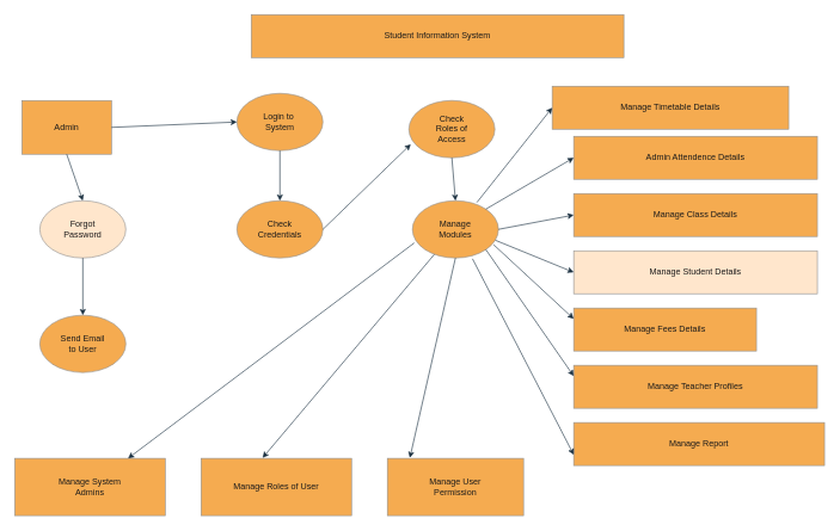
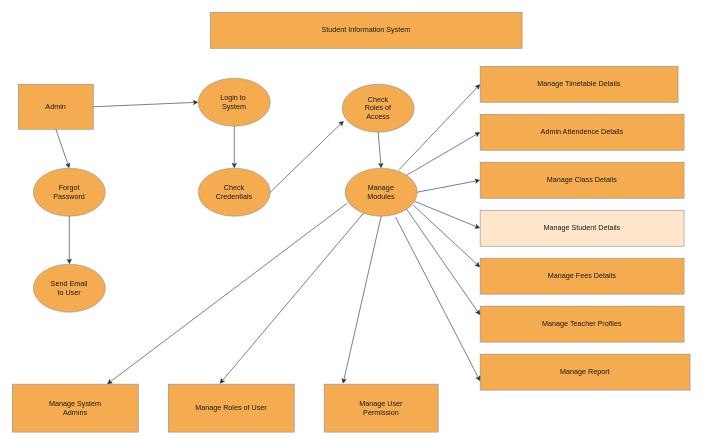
  <mxCell id="0" />
  <mxCell id="1" parent="0" />
  <mxCell id="2" value="Student Information System" style="rounded=0;whiteSpace=wrap;html=1;labelBackgroundColor=none;fillColor=#F5AB50;strokeColor=#909090;fontColor=#1A1A1A;" vertex="1" parent="1"><mxGeometry x="350" y="20" width="520" height="60" as="geometry" /></mxCell>
  <mxCell id="3" value="Admin" style="rounded=0;whiteSpace=wrap;html=1;labelBackgroundColor=none;fillColor=#F5AB50;strokeColor=#909090;fontColor=#1A1A1A;" vertex="1" parent="1"><mxGeometry x="30" y="140" width="125" height="75" as="geometry" /></mxCell>
  <mxCell id="4" value="Login to&amp;nbsp;&lt;div&gt;System&lt;/div&gt;" style="ellipse;whiteSpace=wrap;html=1;labelBackgroundColor=none;fillColor=#F5AB50;strokeColor=#909090;fontColor=#1A1A1A;" vertex="1" parent="1"><mxGeometry x="330" y="130" width="120" height="80" as="geometry" /></mxCell>
  <mxCell id="5" value="Check&lt;div&gt;Roles of&lt;/div&gt;&lt;div&gt;Access&lt;/div&gt;" style="ellipse;whiteSpace=wrap;html=1;labelBackgroundColor=none;fillColor=#F5AB50;strokeColor=#909090;fontColor=#1A1A1A;" vertex="1" parent="1"><mxGeometry x="570" y="140" width="120" height="80" as="geometry" /></mxCell>
- <mxCell id="6" value="Forgot&lt;div&gt;Password&lt;/div&gt;" style="ellipse;whiteSpace=wrap;html=1;labelBackgroundColor=none;fillColor=#ffe6cc;strokeColor=#909090;fontColor=#1A1A1A;" vertex="1" parent="1"><mxGeometry x="55" y="280" width="120" height="80" as="geometry" /></mxCell>
+ <mxCell id="6" value="Forgot&lt;div&gt;Password&lt;/div&gt;" style="ellipse;whiteSpace=wrap;html=1;labelBackgroundColor=none;fillColor=#F5AB50;strokeColor=#909090;fontColor=#1A1A1A;" vertex="1" parent="1"><mxGeometry x="55" y="280" width="120" height="80" as="geometry" /></mxCell>
  <mxCell id="7" value="Send Email&lt;div&gt;to User&lt;/div&gt;" style="ellipse;whiteSpace=wrap;html=1;labelBackgroundColor=none;fillColor=#F5AB50;strokeColor=#909090;fontColor=#1A1A1A;" vertex="1" parent="1"><mxGeometry x="55" y="440" width="120" height="80" as="geometry" /></mxCell>
  <mxCell id="8" value="Check&lt;div&gt;Credentials&lt;/div&gt;" style="ellipse;whiteSpace=wrap;html=1;labelBackgroundColor=none;fillColor=#F5AB50;strokeColor=#909090;fontColor=#1A1A1A;" vertex="1" parent="1"><mxGeometry x="330" y="280" width="120" height="80" as="geometry" /></mxCell>
  <mxCell id="9" value="Manage&lt;div&gt;Modules&lt;/div&gt;" style="ellipse;whiteSpace=wrap;html=1;labelBackgroundColor=none;fillColor=#F5AB50;strokeColor=#909090;fontColor=#1A1A1A;" vertex="1" parent="1"><mxGeometry x="575" y="280" width="120" height="80" as="geometry" /></mxCell>
  <mxCell id="10" value="Manage System&lt;div&gt;Admins&lt;/div&gt;" style="rounded=0;whiteSpace=wrap;html=1;labelBackgroundColor=none;fillColor=#F5AB50;strokeColor=#909090;fontColor=#1A1A1A;" vertex="1" parent="1"><mxGeometry x="20" y="640" width="210" height="80" as="geometry" /></mxCell>
  <mxCell id="11" value="Manage Roles of User" style="rounded=0;whiteSpace=wrap;html=1;labelBackgroundColor=none;fillColor=#F5AB50;strokeColor=#909090;fontColor=#1A1A1A;" vertex="1" parent="1"><mxGeometry x="280" y="640" width="210" height="80" as="geometry" /></mxCell>
  <mxCell id="12" value="Manage User&lt;div&gt;Permission&lt;/div&gt;" style="rounded=0;whiteSpace=wrap;html=1;labelBackgroundColor=none;fillColor=#F5AB50;strokeColor=#909090;fontColor=#1A1A1A;" vertex="1" parent="1"><mxGeometry x="540" y="640" width="190" height="80" as="geometry" /></mxCell>
  <mxCell id="13" value="Admin Attendence Details" style="rounded=0;whiteSpace=wrap;html=1;labelBackgroundColor=none;fillColor=#F5AB50;strokeColor=#909090;fontColor=#1A1A1A;" vertex="1" parent="1"><mxGeometry x="800" y="190" width="340" height="60" as="geometry" /></mxCell>
  <mxCell id="14" value="Manage Class Details" style="rounded=0;whiteSpace=wrap;html=1;labelBackgroundColor=none;fillColor=#F5AB50;strokeColor=#909090;fontColor=#1A1A1A;" vertex="1" parent="1"><mxGeometry x="800" y="270" width="340" height="60" as="geometry" /></mxCell>
  <mxCell id="15" value="Manage Student Details" style="rounded=0;whiteSpace=wrap;html=1;labelBackgroundColor=none;fillColor=#ffe6cc;strokeColor=#909090;fontColor=#1A1A1A;" vertex="1" parent="1"><mxGeometry x="800" y="350" width="340" height="60" as="geometry" /></mxCell>
- <mxCell id="16" value="Manage Fees Details" style="rounded=0;whiteSpace=wrap;html=1;labelBackgroundColor=none;fillColor=#F5AB50;strokeColor=#909090;fontColor=#1A1A1A;" vertex="1" parent="1"><mxGeometry x="800" y="430" width="255" height="60" as="geometry" /></mxCell>
+ <mxCell id="16" value="Manage Fees Details" style="rounded=0;whiteSpace=wrap;html=1;labelBackgroundColor=none;fillColor=#F5AB50;strokeColor=#909090;fontColor=#1A1A1A;" vertex="1" parent="1"><mxGeometry x="800" y="430" width="340" height="60" as="geometry" /></mxCell>
  <mxCell id="17" value="Manage Teacher Profiles" style="rounded=0;whiteSpace=wrap;html=1;labelBackgroundColor=none;fillColor=#F5AB50;strokeColor=#909090;fontColor=#1A1A1A;" vertex="1" parent="1"><mxGeometry x="800" y="510" width="340" height="60" as="geometry" /></mxCell>
  <mxCell id="18" value="Manage Report" style="rounded=0;whiteSpace=wrap;html=1;labelBackgroundColor=none;fillColor=#F5AB50;strokeColor=#909090;fontColor=#1A1A1A;" vertex="1" parent="1"><mxGeometry x="800" y="590" width="350" height="60" as="geometry" /></mxCell>
- <mxCell id="19" value="Manage Timetable Details" style="rounded=0;whiteSpace=wrap;html=1;strokeColor=#909090;fontColor=#1A1A1A;fillColor=#F5AB50;" vertex="1" parent="1"><mxGeometry x="770" y="120" width="330" height="60" as="geometry" /></mxCell>
+ <mxCell id="19" value="Manage Timetable Details" style="rounded=0;whiteSpace=wrap;html=1;strokeColor=#909090;fontColor=#1A1A1A;fillColor=#F5AB50;" vertex="1" parent="1"><mxGeometry x="800" y="110" width="330" height="60" as="geometry" /></mxCell>
  <mxCell id="20" value="" style="endArrow=classic;html=1;rounded=0;strokeColor=#182E3E;fontColor=#1A1A1A;exitX=0.5;exitY=1;exitDx=0;exitDy=0;entryX=0.5;entryY=0;entryDx=0;entryDy=0;" edge="1" parent="1" source="3" target="6"><mxGeometry width="50" height="50" relative="1" as="geometry"><mxPoint x="600" y="410" as="sourcePoint" /><mxPoint x="650" y="360" as="targetPoint" /></mxGeometry></mxCell>
  <mxCell id="21" value="" style="endArrow=classic;html=1;rounded=0;strokeColor=#182E3E;fontColor=#1A1A1A;exitX=0.5;exitY=1;exitDx=0;exitDy=0;entryX=0.5;entryY=0;entryDx=0;entryDy=0;" edge="1" parent="1" source="6" target="7"><mxGeometry width="50" height="50" relative="1" as="geometry"><mxPoint x="600" y="410" as="sourcePoint" /><mxPoint x="110" y="430" as="targetPoint" /></mxGeometry></mxCell>
  <mxCell id="22" value="" style="endArrow=classic;html=1;rounded=0;strokeColor=#182E3E;fontColor=#1A1A1A;exitX=1;exitY=0.5;exitDx=0;exitDy=0;entryX=0;entryY=0.5;entryDx=0;entryDy=0;" edge="1" parent="1" source="3" target="4"><mxGeometry width="50" height="50" relative="1" as="geometry"><mxPoint x="600" y="410" as="sourcePoint" /><mxPoint x="320" y="170" as="targetPoint" /></mxGeometry></mxCell>
  <mxCell id="23" value="" style="endArrow=classic;html=1;rounded=0;strokeColor=#182E3E;fontColor=#1A1A1A;exitX=0.5;exitY=1;exitDx=0;exitDy=0;" edge="1" parent="1" source="4" target="8"><mxGeometry width="50" height="50" relative="1" as="geometry"><mxPoint x="600" y="410" as="sourcePoint" /><mxPoint x="650" y="360" as="targetPoint" /></mxGeometry></mxCell>
  <mxCell id="24" value="" style="endArrow=classic;html=1;rounded=0;strokeColor=#182E3E;fontColor=#1A1A1A;exitX=1;exitY=0.5;exitDx=0;exitDy=0;entryX=0.022;entryY=0.764;entryDx=0;entryDy=0;entryPerimeter=0;" edge="1" parent="1" source="8" target="5"><mxGeometry width="50" height="50" relative="1" as="geometry"><mxPoint x="600" y="410" as="sourcePoint" /><mxPoint x="650" y="360" as="targetPoint" /></mxGeometry></mxCell>
  <mxCell id="25" value="" style="endArrow=classic;html=1;rounded=0;strokeColor=#182E3E;fontColor=#1A1A1A;exitX=0.5;exitY=1;exitDx=0;exitDy=0;entryX=0.5;entryY=0;entryDx=0;entryDy=0;" edge="1" parent="1" source="5" target="9"><mxGeometry width="50" height="50" relative="1" as="geometry"><mxPoint x="600" y="410" as="sourcePoint" /><mxPoint x="650" y="360" as="targetPoint" /></mxGeometry></mxCell>
  <mxCell id="26" value="" style="endArrow=classic;html=1;rounded=0;strokeColor=#182E3E;fontColor=#1A1A1A;exitX=0.021;exitY=0.737;exitDx=0;exitDy=0;exitPerimeter=0;" edge="1" parent="1" source="9" target="10"><mxGeometry width="50" height="50" relative="1" as="geometry"><mxPoint x="600" y="410" as="sourcePoint" /><mxPoint x="650" y="360" as="targetPoint" /></mxGeometry></mxCell>
  <mxCell id="27" value="" style="endArrow=classic;html=1;rounded=0;strokeColor=#182E3E;fontColor=#1A1A1A;entryX=0.409;entryY=-0.009;entryDx=0;entryDy=0;entryPerimeter=0;" edge="1" parent="1" source="9" target="11"><mxGeometry width="50" height="50" relative="1" as="geometry"><mxPoint x="600" y="450" as="sourcePoint" /><mxPoint x="650" y="400" as="targetPoint" /></mxGeometry></mxCell>
  <mxCell id="28" value="" style="endArrow=classic;html=1;rounded=0;strokeColor=#182E3E;fontColor=#1A1A1A;exitX=0.5;exitY=1;exitDx=0;exitDy=0;entryX=0.165;entryY=-0.009;entryDx=0;entryDy=0;entryPerimeter=0;" edge="1" parent="1" source="9" target="12"><mxGeometry width="50" height="50" relative="1" as="geometry"><mxPoint x="600" y="450" as="sourcePoint" /><mxPoint x="650" y="400" as="targetPoint" /></mxGeometry></mxCell>
  <mxCell id="29" value="" style="endArrow=classic;html=1;rounded=0;strokeColor=#182E3E;fontColor=#1A1A1A;exitX=0.749;exitY=0.03;exitDx=0;exitDy=0;exitPerimeter=0;entryX=0;entryY=0.5;entryDx=0;entryDy=0;" edge="1" parent="1" source="9" target="19"><mxGeometry width="50" height="50" relative="1" as="geometry"><mxPoint x="600" y="450" as="sourcePoint" /><mxPoint x="650" y="400" as="targetPoint" /></mxGeometry></mxCell>
  <mxCell id="30" value="" style="endArrow=classic;html=1;rounded=0;strokeColor=#182E3E;fontColor=#1A1A1A;exitX=1;exitY=0;exitDx=0;exitDy=0;entryX=0;entryY=0.5;entryDx=0;entryDy=0;" edge="1" parent="1" source="9" target="13"><mxGeometry width="50" height="50" relative="1" as="geometry"><mxPoint x="600" y="450" as="sourcePoint" /><mxPoint x="650" y="400" as="targetPoint" /></mxGeometry></mxCell>
  <mxCell id="31" value="" style="endArrow=classic;html=1;rounded=0;strokeColor=#182E3E;fontColor=#1A1A1A;exitX=1;exitY=0.5;exitDx=0;exitDy=0;entryX=0;entryY=0.5;entryDx=0;entryDy=0;" edge="1" parent="1" source="9" target="14"><mxGeometry width="50" height="50" relative="1" as="geometry"><mxPoint x="600" y="450" as="sourcePoint" /><mxPoint x="650" y="400" as="targetPoint" /></mxGeometry></mxCell>
  <mxCell id="32" value="" style="endArrow=classic;html=1;rounded=0;strokeColor=#182E3E;fontColor=#1A1A1A;exitX=0.965;exitY=0.691;exitDx=0;exitDy=0;exitPerimeter=0;entryX=0;entryY=0.5;entryDx=0;entryDy=0;" edge="1" parent="1" source="9" target="15"><mxGeometry width="50" height="50" relative="1" as="geometry"><mxPoint x="600" y="450" as="sourcePoint" /><mxPoint x="650" y="400" as="targetPoint" /></mxGeometry></mxCell>
  <mxCell id="33" value="" style="endArrow=classic;html=1;rounded=0;strokeColor=#182E3E;fontColor=#1A1A1A;exitX=0.944;exitY=0.768;exitDx=0;exitDy=0;exitPerimeter=0;entryX=0;entryY=0.25;entryDx=0;entryDy=0;" edge="1" parent="1" source="9" target="16"><mxGeometry width="50" height="50" relative="1" as="geometry"><mxPoint x="600" y="450" as="sourcePoint" /><mxPoint x="650" y="400" as="targetPoint" /></mxGeometry></mxCell>
  <mxCell id="34" value="" style="endArrow=classic;html=1;rounded=0;strokeColor=#182E3E;fontColor=#1A1A1A;exitX=1;exitY=1;exitDx=0;exitDy=0;entryX=0;entryY=0.25;entryDx=0;entryDy=0;" edge="1" parent="1" source="9" target="17"><mxGeometry width="50" height="50" relative="1" as="geometry"><mxPoint x="600" y="450" as="sourcePoint" /><mxPoint x="650" y="400" as="targetPoint" /></mxGeometry></mxCell>
  <mxCell id="35" value="" style="endArrow=classic;html=1;rounded=0;strokeColor=#182E3E;fontColor=#1A1A1A;exitX=0.698;exitY=1.014;exitDx=0;exitDy=0;exitPerimeter=0;entryX=0;entryY=0.75;entryDx=0;entryDy=0;" edge="1" parent="1" source="9" target="18"><mxGeometry width="50" height="50" relative="1" as="geometry"><mxPoint x="600" y="450" as="sourcePoint" /><mxPoint x="650" y="400" as="targetPoint" /></mxGeometry></mxCell>
